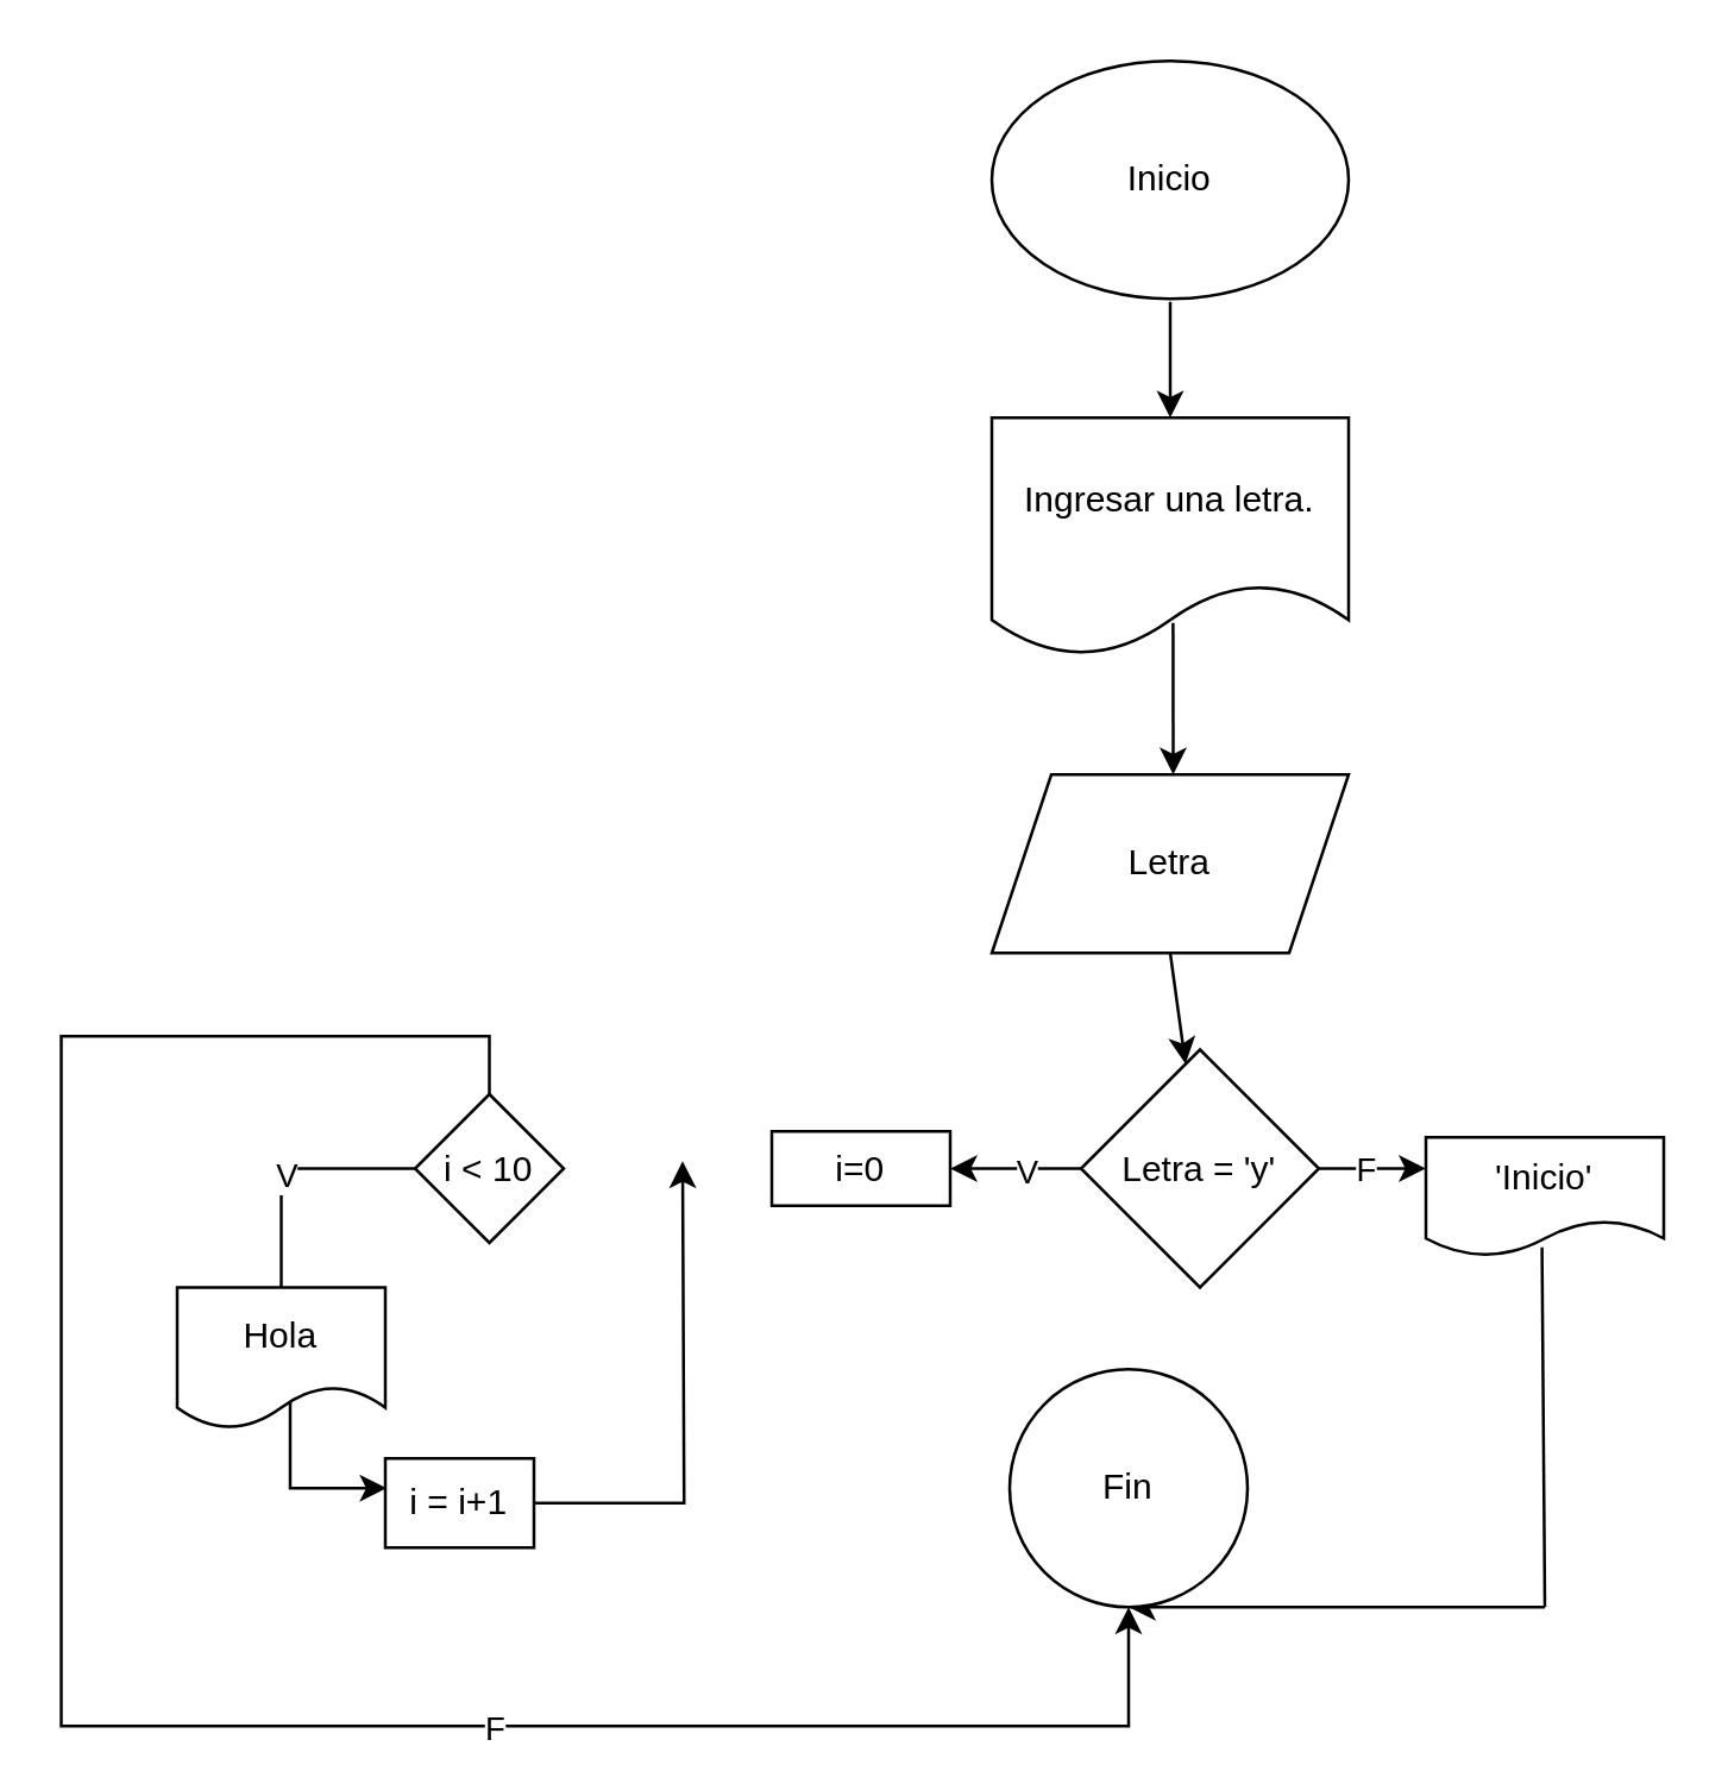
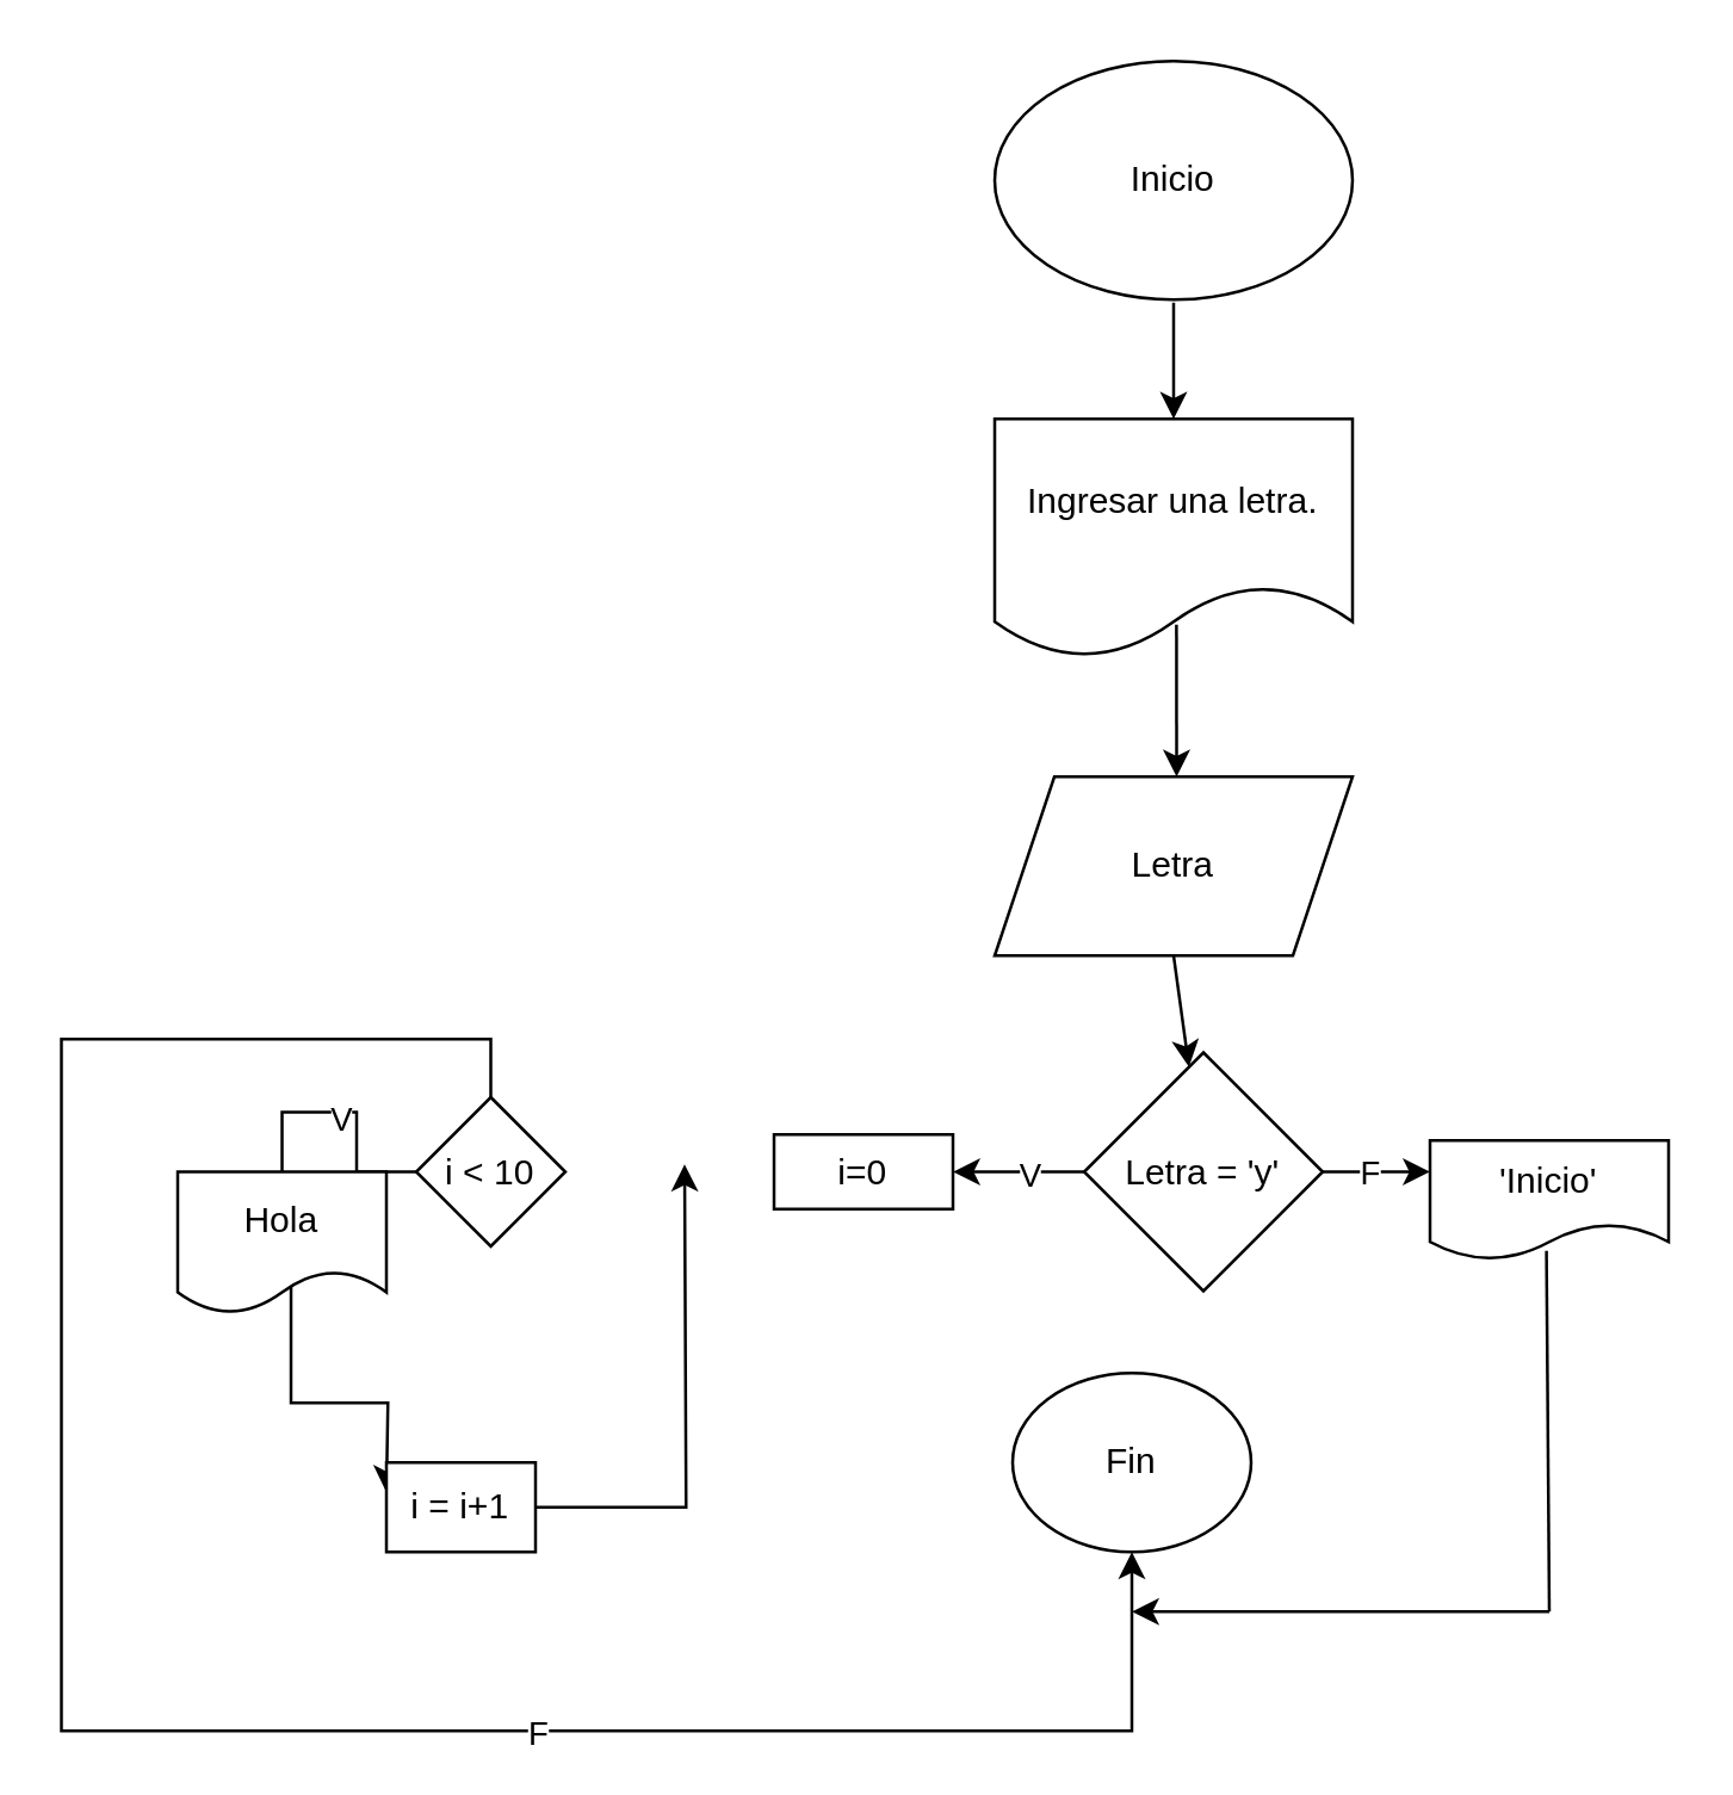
  <mxCell id="0" />
  <mxCell id="1" parent="0" />
  <mxCell id="2" value="Inicio" style="ellipse;whiteSpace=wrap;html=1;" vertex="1" parent="1"><mxGeometry x="333" y="20" width="120" height="80" as="geometry" /></mxCell>
  <mxCell id="3" value="" style="endArrow=classic;html=1;rounded=0;" edge="1" parent="1"><mxGeometry width="50" height="50" relative="1" as="geometry"><mxPoint x="393" y="101" as="sourcePoint" /><mxPoint x="393" y="140" as="targetPoint" /></mxGeometry></mxCell>
  <mxCell id="4" value="Ingresar una letra." style="shape=document;whiteSpace=wrap;html=1;boundedLbl=1;" vertex="1" parent="1"><mxGeometry x="333" y="140" width="120" height="80" as="geometry" /></mxCell>
  <mxCell id="5" value="" style="endArrow=classic;html=1;rounded=0;exitX=0.508;exitY=0.863;exitDx=0;exitDy=0;exitPerimeter=0;" edge="1" parent="1" source="4"><mxGeometry width="50" height="50" relative="1" as="geometry"><mxPoint x="369" y="410" as="sourcePoint" /><mxPoint x="394" y="260" as="targetPoint" /></mxGeometry></mxCell>
  <mxCell id="6" value="Letra" style="shape=parallelogram;perimeter=parallelogramPerimeter;whiteSpace=wrap;html=1;fixedSize=1;" vertex="1" parent="1"><mxGeometry x="333" y="260" width="120" height="60" as="geometry" /></mxCell>
  <mxCell id="7" value="" style="endArrow=classic;html=1;rounded=0;exitX=0.5;exitY=1;exitDx=0;exitDy=0;" edge="1" parent="1" source="6" target="10"><mxGeometry width="50" height="50" relative="1" as="geometry"><mxPoint x="369" y="410" as="sourcePoint" /><mxPoint x="393" y="350" as="targetPoint" /></mxGeometry></mxCell>
  <mxCell id="8" style="edgeStyle=orthogonalEdgeStyle;rounded=0;orthogonalLoop=1;jettySize=auto;html=1;exitX=1;exitY=0.5;exitDx=0;exitDy=0;entryX=0;entryY=0.25;entryDx=0;entryDy=0;" edge="1" parent="1" source="10" target="23"><mxGeometry relative="1" as="geometry" /></mxCell>
  <mxCell id="9" value="F" style="edgeLabel;html=1;align=center;verticalAlign=middle;resizable=0;points=[];" vertex="1" connectable="0" parent="8"><mxGeometry x="-0.183" y="1" relative="1" as="geometry"><mxPoint y="1" as="offset" /></mxGeometry></mxCell>
  <mxCell id="10" value="Letra = 'y'" style="rhombus;whiteSpace=wrap;html=1;" vertex="1" parent="1"><mxGeometry x="363" y="352.5" width="80" height="80" as="geometry" /></mxCell>
  <mxCell id="11" value="" style="endArrow=classic;html=1;rounded=0;exitX=0;exitY=0.5;exitDx=0;exitDy=0;entryX=1;entryY=0.5;entryDx=0;entryDy=0;" edge="1" parent="1" source="10" target="13"><mxGeometry width="50" height="50" relative="1" as="geometry"><mxPoint x="369" y="410" as="sourcePoint" /><mxPoint x="319" y="390" as="targetPoint" /></mxGeometry></mxCell>
  <mxCell id="12" value="V" style="edgeLabel;html=1;align=center;verticalAlign=middle;resizable=0;points=[];" vertex="1" connectable="0" parent="11"><mxGeometry x="-0.118" y="1" relative="1" as="geometry"><mxPoint as="offset" /></mxGeometry></mxCell>
  <mxCell id="13" value="i=0" style="rounded=0;whiteSpace=wrap;html=1;" vertex="1" parent="1"><mxGeometry x="259" y="380" width="60" height="25" as="geometry" /></mxCell>
  <mxCell id="14" style="edgeStyle=orthogonalEdgeStyle;rounded=0;orthogonalLoop=1;jettySize=auto;html=1;entryX=0.5;entryY=0;entryDx=0;entryDy=0;endArrow=none;" edge="1" parent="1" source="18" target="20"><mxGeometry relative="1" as="geometry"><mxPoint x="99" y="420" as="targetPoint" /></mxGeometry></mxCell>
  <mxCell id="15" value="V" style="edgeLabel;html=1;align=center;verticalAlign=middle;resizable=0;points=[];" vertex="1" connectable="0" parent="14"><mxGeometry x="0.094" y="1" relative="1" as="geometry"><mxPoint y="1" as="offset" /></mxGeometry></mxCell>
  <mxCell id="16" style="edgeStyle=orthogonalEdgeStyle;rounded=0;orthogonalLoop=1;jettySize=auto;html=1;exitX=0.5;exitY=0;exitDx=0;exitDy=0;entryX=0.5;entryY=1;entryDx=0;entryDy=0;" edge="1" parent="1" source="18" target="26"><mxGeometry relative="1" as="geometry"><mxPoint x="379" y="520" as="targetPoint" /><Array as="points"><mxPoint x="164" y="348" /><mxPoint x="20" y="348" /><mxPoint x="20" y="580" /><mxPoint x="379" y="580" /></Array></mxGeometry></mxCell>
  <mxCell id="17" value="F" style="edgeLabel;html=1;align=center;verticalAlign=middle;resizable=0;points=[];" vertex="1" connectable="0" parent="16"><mxGeometry x="0.362" relative="1" as="geometry"><mxPoint as="offset" /></mxGeometry></mxCell>
  <mxCell id="18" value="i &amp;lt; 10" style="rhombus;whiteSpace=wrap;html=1;" vertex="1" parent="1"><mxGeometry x="139" y="367.5" width="50" height="50" as="geometry" /></mxCell>
  <mxCell id="19" style="edgeStyle=orthogonalEdgeStyle;rounded=0;orthogonalLoop=1;jettySize=auto;html=1;exitX=0.543;exitY=0.768;exitDx=0;exitDy=0;exitPerimeter=0;" edge="1" parent="1" source="20"><mxGeometry relative="1" as="geometry"><mxPoint x="129" y="500" as="targetPoint" /></mxGeometry></mxCell>
- <mxCell id="20" value="Hola" style="shape=document;whiteSpace=wrap;html=1;boundedLbl=1;" vertex="1" parent="1"><mxGeometry x="59" y="432.5" width="70" height="47.5" as="geometry" /></mxCell>
+ <mxCell id="20" value="Hola" style="shape=document;whiteSpace=wrap;html=1;boundedLbl=1;" vertex="1" parent="1"><mxGeometry x="59" y="392.5" width="70" height="47.5" as="geometry" /></mxCell>
  <mxCell id="21" style="edgeStyle=orthogonalEdgeStyle;rounded=0;orthogonalLoop=1;jettySize=auto;html=1;exitX=1;exitY=0.5;exitDx=0;exitDy=0;" edge="1" parent="1" source="22"><mxGeometry relative="1" as="geometry"><mxPoint x="229" y="390" as="targetPoint" /></mxGeometry></mxCell>
  <mxCell id="22" value="i = i+1" style="rounded=0;whiteSpace=wrap;html=1;" vertex="1" parent="1"><mxGeometry x="129" y="490" width="50" height="30" as="geometry" /></mxCell>
  <mxCell id="23" value="'Inicio'" style="shape=document;whiteSpace=wrap;html=1;boundedLbl=1;" vertex="1" parent="1"><mxGeometry x="479" y="382" width="80" height="40" as="geometry" /></mxCell>
  <mxCell id="24" value="" style="endArrow=none;html=1;rounded=0;entryX=0.488;entryY=0.925;entryDx=0;entryDy=0;entryPerimeter=0;" edge="1" parent="1" target="23"><mxGeometry width="50" height="50" relative="1" as="geometry"><mxPoint x="519" y="540" as="sourcePoint" /><mxPoint x="519" y="430" as="targetPoint" /></mxGeometry></mxCell>
  <mxCell id="25" value="" style="endArrow=classic;html=1;rounded=0;startSize=6;jumpSize=3;" edge="1" parent="1"><mxGeometry width="50" height="50" relative="1" as="geometry"><mxPoint x="519" y="540" as="sourcePoint" /><mxPoint x="379" y="540" as="targetPoint" /></mxGeometry></mxCell>
- <mxCell id="26" value="Fin" style="ellipse;whiteSpace=wrap;html=1;" vertex="1" parent="1"><mxGeometry x="339" y="460" width="80" height="80" as="geometry" /></mxCell>
+ <mxCell id="26" value="Fin" style="ellipse;whiteSpace=wrap;html=1;" vertex="1" parent="1"><mxGeometry x="339" y="460" width="80" height="60" as="geometry" /></mxCell>
